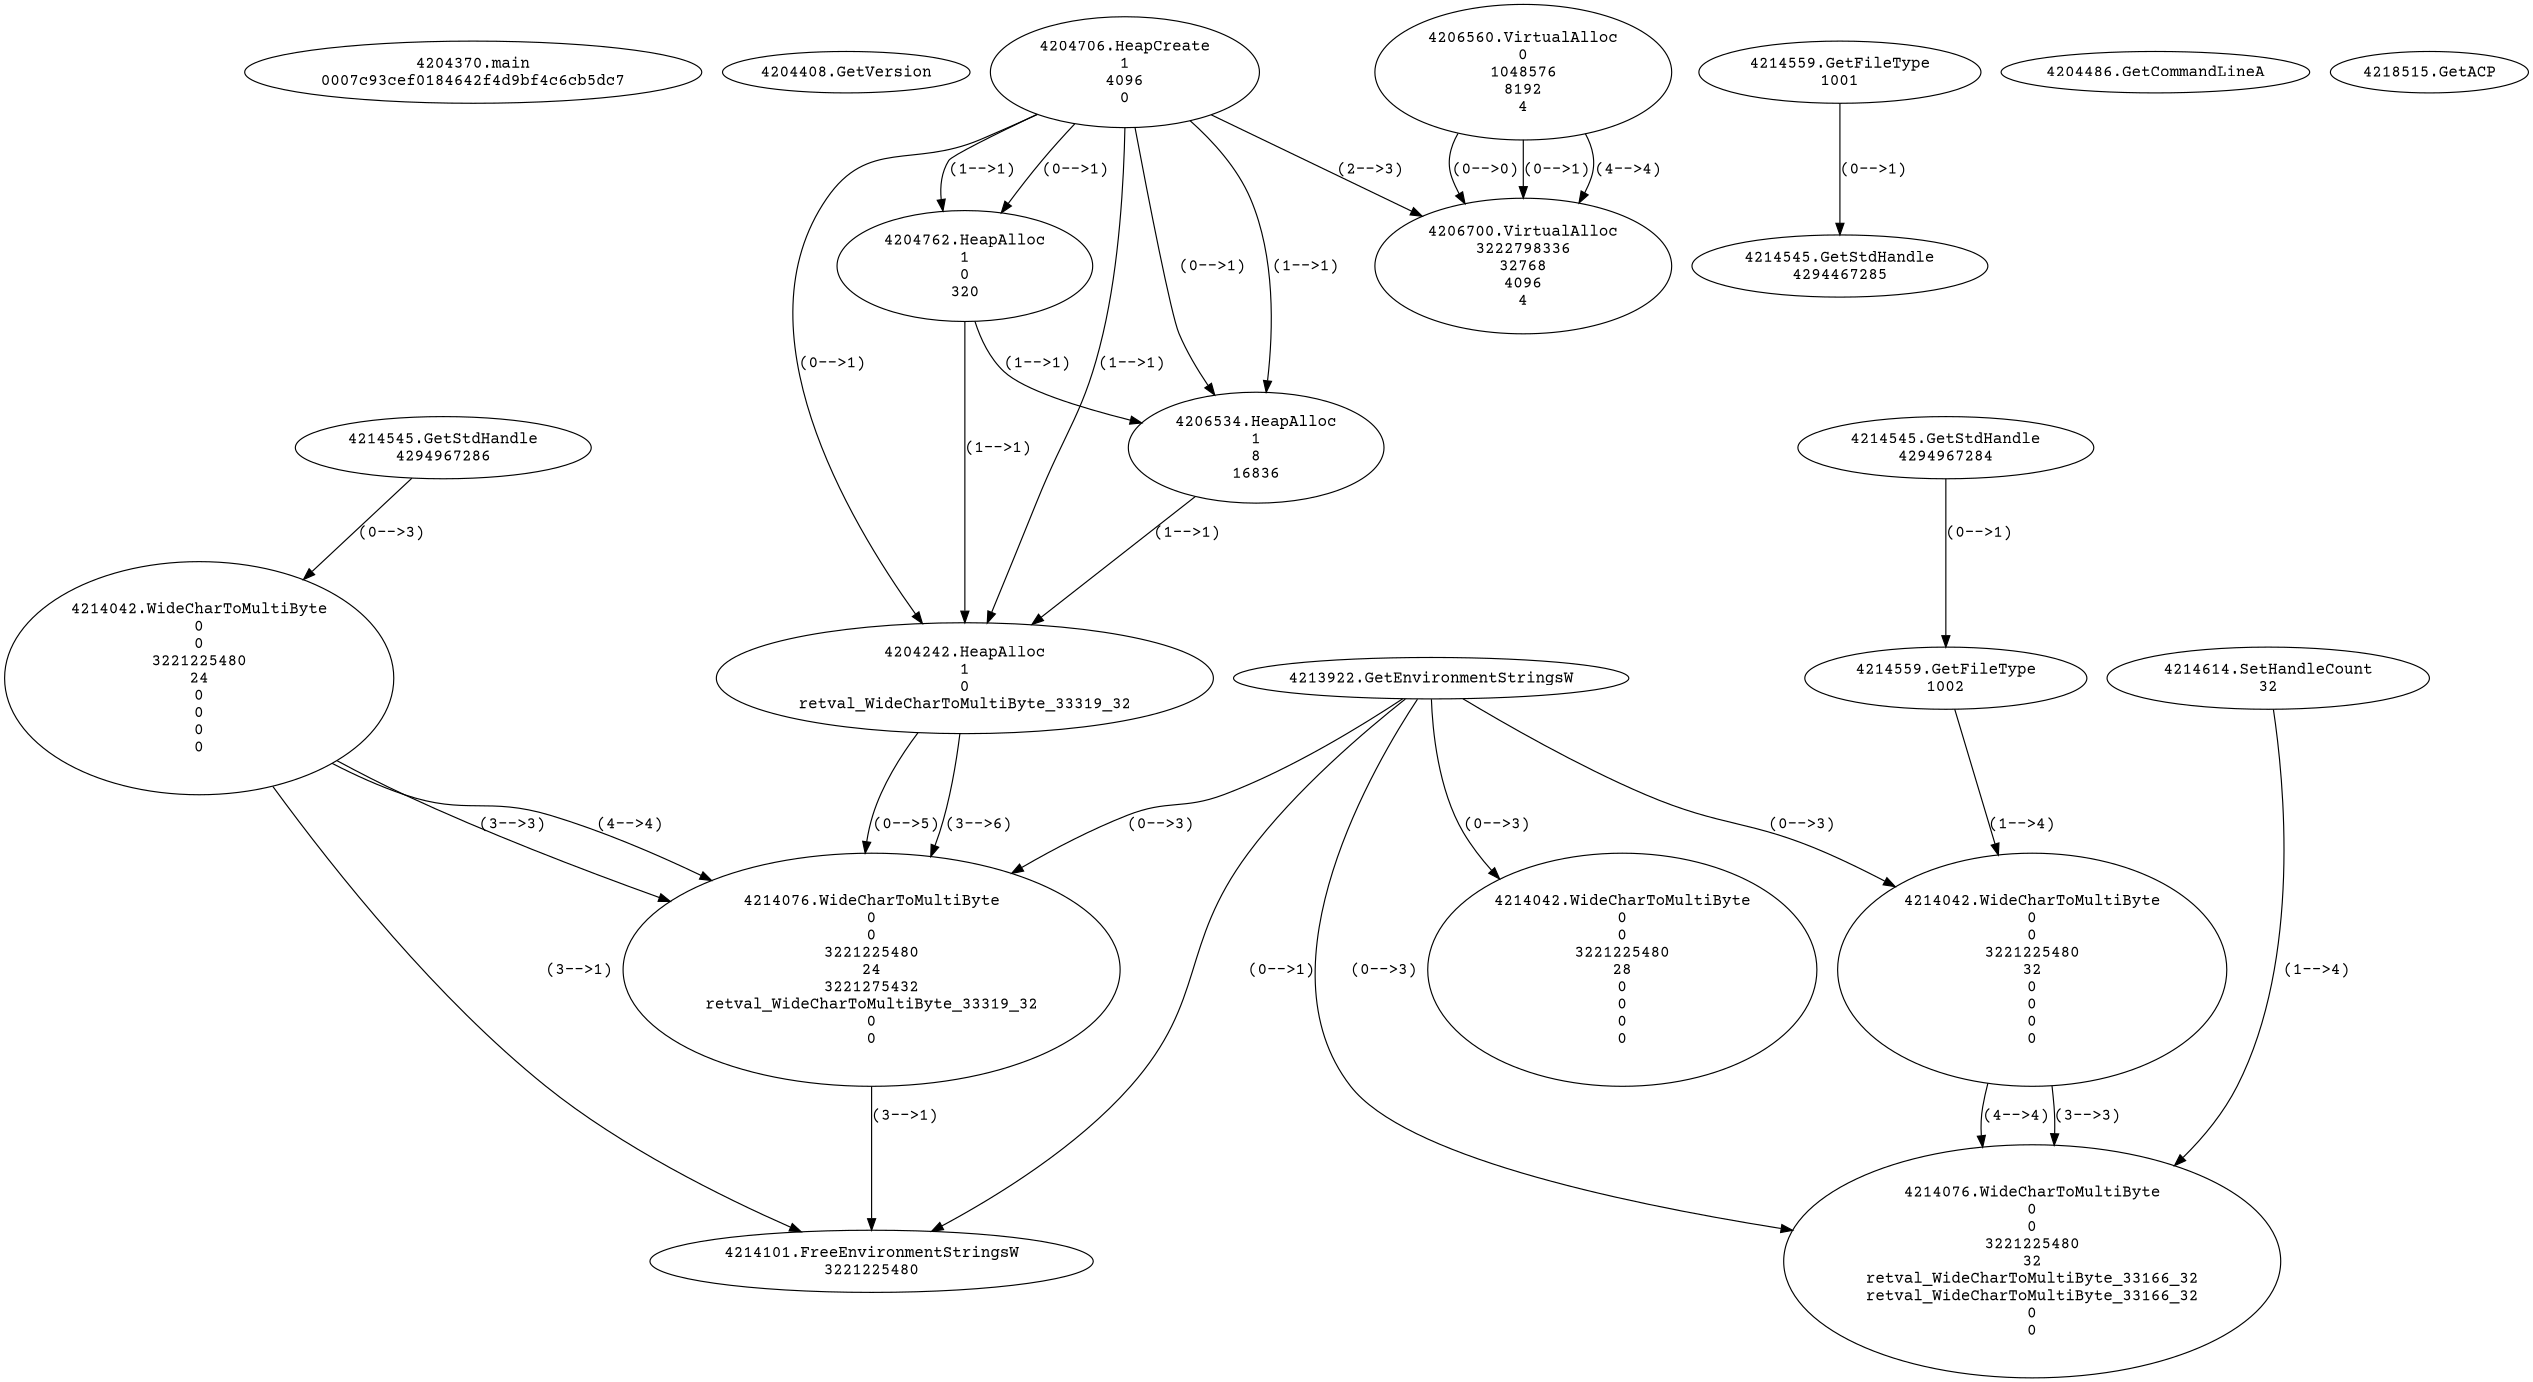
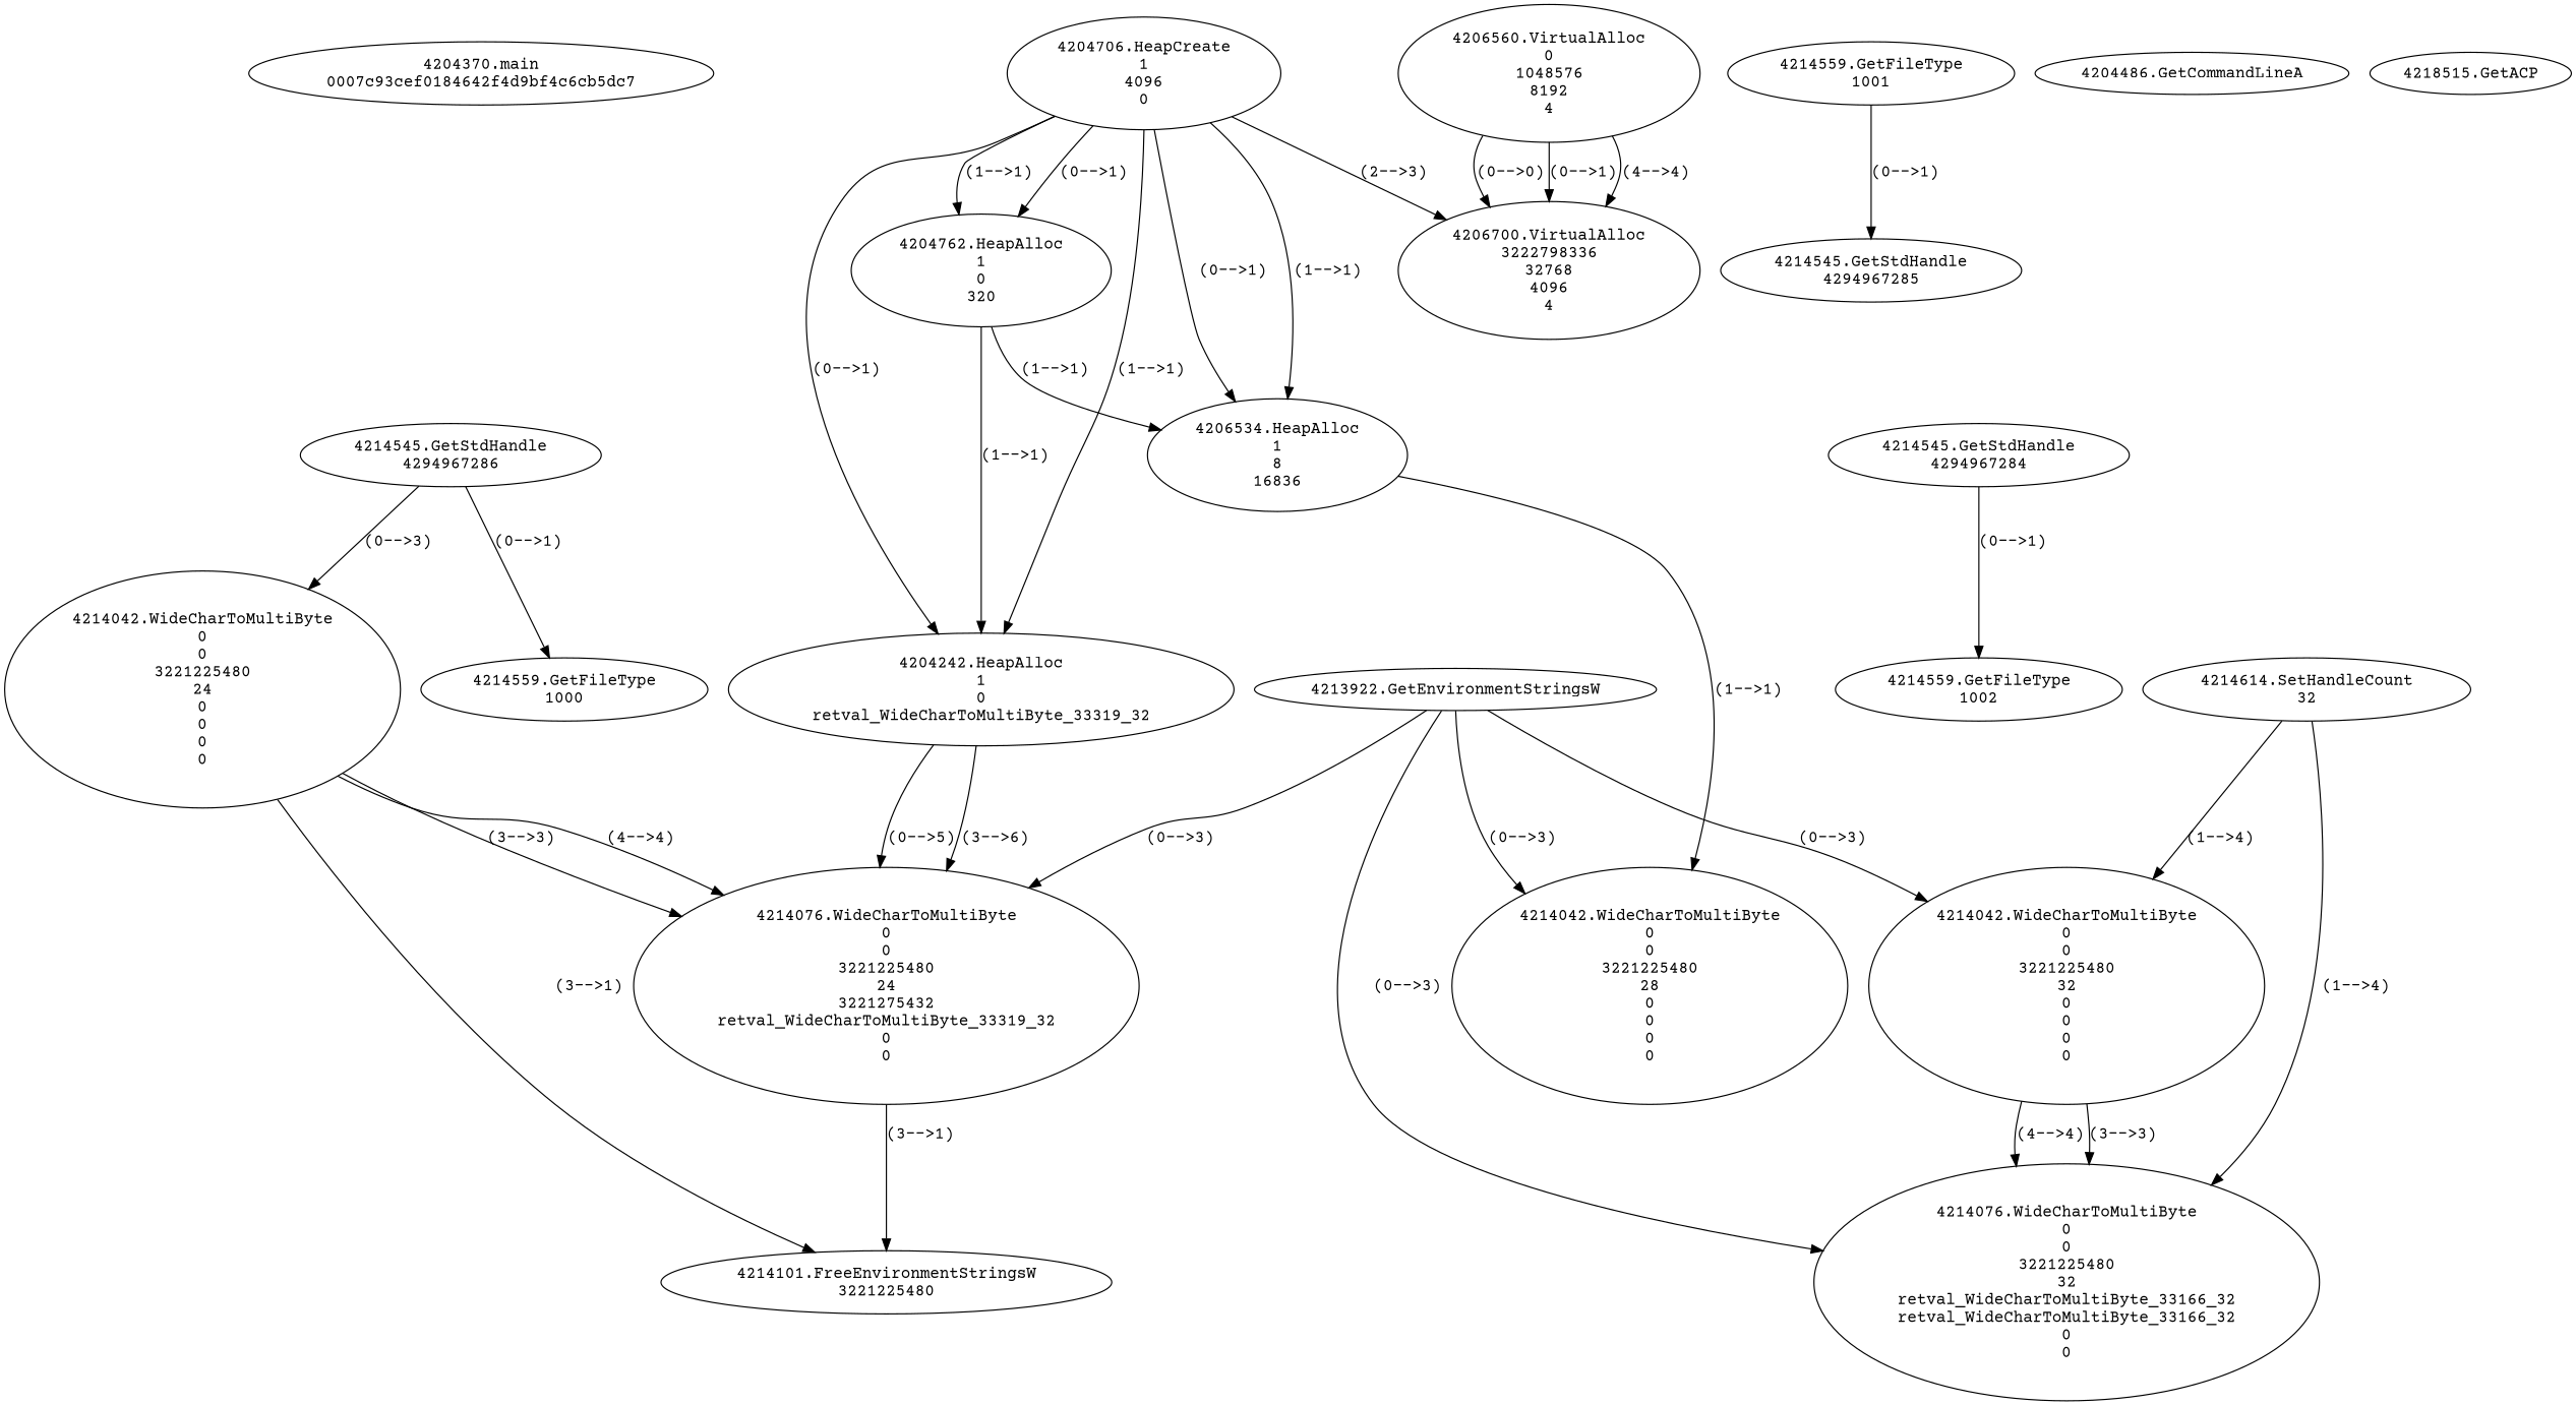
  digraph {
    fontname="Courier Prime"
    node [fontname="Courier Prime"]
    edge [fontname="Courier Prime"]
    n1 [label="4204370.main\n0007c93cef0184642f4d9bf4c6cb5dc7"]
-   n2 [label="4204408.GetVersion\n"]
    n3 [label="4204706.HeapCreate\n1\n4096\n0"]
    n4 [label="4204762.HeapAlloc\n1\n0\n320"]
    n5 [label="4206534.HeapAlloc\n1\n8\n16836"]
    n6 [label="4206700.VirtualAlloc\n3222798336\n32768\n4096\n4"]
    n7 [label="4204242.HeapAlloc\n1\n0\nretval_WideCharToMultiByte_33319_32"]
    n8 [label="4214076.WideCharToMultiByte\n0\n0\n3221225480\n24\n3221275432\nretval_WideCharToMultiByte_33319_32\n0\n0"]
    n9 [label="4206560.VirtualAlloc\n0\n1048576\n8192\n4"]
    n10 [label="4214545.GetStdHandle\n4294967286"]
+   n11 [label="4214559.GetFileType\n1000"]
    n12 [label="4214042.WideCharToMultiByte\n0\n0\n3221225480\n24\n0\n0\n0\n0"]
-   n13 [label="4214545.GetStdHandle\n4294467285"]
+   n13 [label="4214545.GetStdHandle\n4294967285"]
    n14 [label="4214559.GetFileType\n1001"]
    n15 [label="4214545.GetStdHandle\n4294967284"]
    n16 [label="4214559.GetFileType\n1002"]
    n17 [label="4214614.SetHandleCount\n32"]
    n18 [label="4214042.WideCharToMultiByte\n0\n0\n3221225480\n32\n0\n0\n0\n0"]
    n19 [label="4214076.WideCharToMultiByte\n0\n0\n3221225480\n32\nretval_WideCharToMultiByte_33166_32\nretval_WideCharToMultiByte_33166_32\n0\n0"]
    n20 [label="4204486.GetCommandLineA\n"]
    n21 [label="4213922.GetEnvironmentStringsW\n"]
    n22 [label="4214042.WideCharToMultiByte\n0\n0\n3221225480\n28\n0\n0\n0\n0"]
    n23 [label="4214101.FreeEnvironmentStringsW\n3221225480"]
    n24 [label="4218515.GetACP\n"]
    n3 -> n4 [label="(1-->1)"]
    n3 -> n4 [label="(0-->1)"]
    n3 -> n5 [label="(1-->1)"]
    n3 -> n5 [label="(0-->1)"]
    n3 -> n6 [label="(2-->3)"]
    n3 -> n7 [label="(1-->1)"]
    n3 -> n7 [label="(0-->1)"]
    n4 -> n5 [label="(1-->1)"]
    n4 -> n7 [label="(1-->1)"]
-   n5 -> n7 [label="(1-->1)"]
+   n5 -> n22 [label="(1-->1)"]
    n7 -> n8 [label="(0-->5)"]
    n7 -> n8 [label="(3-->6)"]
    n8 -> n23 [label="(3-->1)"]
    n9 -> n6 [label="(0-->1)"]
    n9 -> n6 [label="(4-->4)"]
    n9 -> n6 [label="(0-->0)"]
+   n10 -> n11 [label="(0-->1)"]
    n10 -> n12 [label="(0-->3)"]
    n12 -> n8 [label="(3-->3)"]
    n12 -> n8 [label="(4-->4)"]
    n12 -> n23 [label="(3-->1)"]
    n14 -> n13 [label="(0-->1)"]
    n15 -> n16 [label="(0-->1)"]
-   n16 -> n18 [label="(1-->4)"]
+   n17 -> n18 [label="(1-->4)"]
    n17 -> n19 [label="(1-->4)"]
    n18 -> n19 [label="(3-->3)"]
    n18 -> n19 [label="(4-->4)"]
    n21 -> n8 [label="(0-->3)"]
    n21 -> n18 [label="(0-->3)"]
    n21 -> n19 [label="(0-->3)"]
    n21 -> n22 [label="(0-->3)"]
-   n21 -> n23 [label="(0-->1)"]
  }
